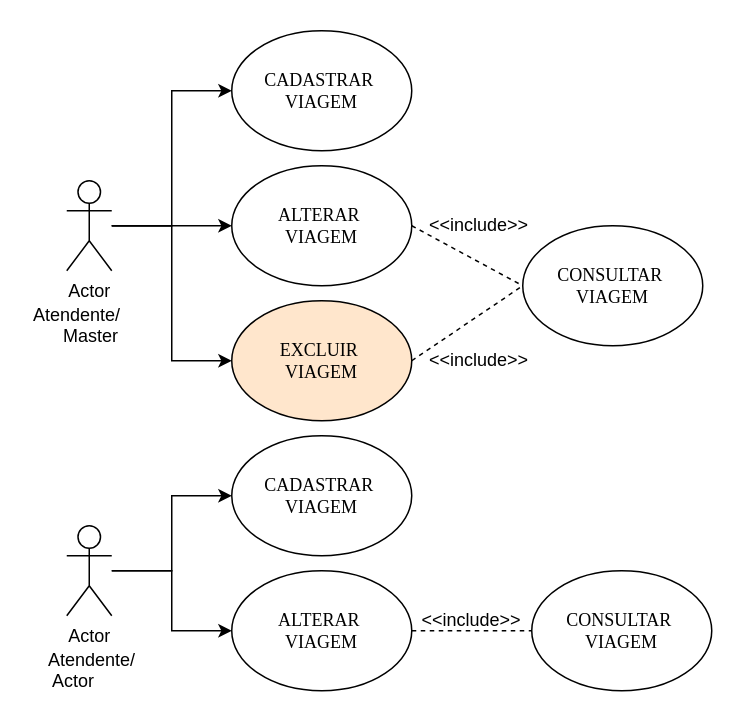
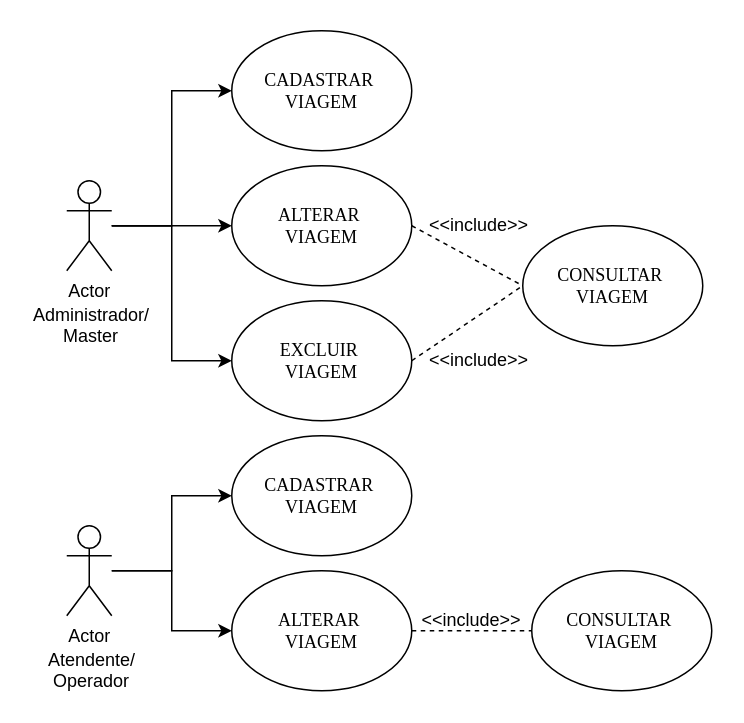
  <mxCell id="0" />
  <mxCell id="1" parent="0" />
  <mxCell id="2" style="edgeStyle=orthogonalEdgeStyle;rounded=0;orthogonalLoop=1;jettySize=auto;html=1;entryX=0;entryY=0.5;entryDx=0;entryDy=0;" edge="1" parent="1" source="5" target="6"><mxGeometry relative="1" as="geometry" /></mxCell>
  <mxCell id="3" style="edgeStyle=orthogonalEdgeStyle;rounded=0;orthogonalLoop=1;jettySize=auto;html=1;entryX=0;entryY=0.5;entryDx=0;entryDy=0;" edge="1" parent="1" source="5" target="8"><mxGeometry relative="1" as="geometry" /></mxCell>
  <mxCell id="4" style="edgeStyle=orthogonalEdgeStyle;rounded=0;orthogonalLoop=1;jettySize=auto;html=1;entryX=0;entryY=0.5;entryDx=0;entryDy=0;" edge="1" parent="1" source="5" target="7"><mxGeometry relative="1" as="geometry" /></mxCell>
  <mxCell id="5" value="Actor" style="shape=umlActor;verticalLabelPosition=bottom;labelBackgroundColor=#ffffff;verticalAlign=top;html=1;" vertex="1" parent="1"><mxGeometry x="44" y="120" width="30" height="60" as="geometry" /></mxCell>
  <mxCell id="6" value="&lt;font face=&quot;Times New Roman&quot;&gt;CADASTRAR&amp;nbsp; &lt;br&gt;VIAGEM&lt;br&gt;&lt;/font&gt;" style="ellipse;whiteSpace=wrap;html=1;" vertex="1" parent="1"><mxGeometry x="154" y="20" width="120" height="80" as="geometry" /></mxCell>
  <mxCell id="7" value="&lt;font face=&quot;Times New Roman&quot;&gt;ALTERAR&amp;nbsp;&lt;br&gt;&lt;/font&gt;&lt;span style=&quot;font-family: &amp;#34;times new roman&amp;#34;&quot;&gt;VIAGEM&lt;/span&gt;" style="ellipse;whiteSpace=wrap;html=1;" vertex="1" parent="1"><mxGeometry x="154" y="110" width="120" height="80" as="geometry" /></mxCell>
- <mxCell id="8" value="&lt;font face=&quot;Times New Roman&quot;&gt;EXCLUIR&amp;nbsp;&lt;br&gt;&lt;/font&gt;&lt;span style=&quot;font-family: &amp;#34;times new roman&amp;#34;&quot;&gt;VIAGEM&lt;/span&gt;&lt;font face=&quot;Times New Roman&quot;&gt;&lt;br&gt;&lt;/font&gt;" style="ellipse;whiteSpace=wrap;html=1;fillColor=#ffe6cc;" vertex="1" parent="1"><mxGeometry x="154" y="200" width="120" height="80" as="geometry" /></mxCell>
+ <mxCell id="8" value="&lt;font face=&quot;Times New Roman&quot;&gt;EXCLUIR&amp;nbsp;&lt;br&gt;&lt;/font&gt;&lt;span style=&quot;font-family: &amp;#34;times new roman&amp;#34;&quot;&gt;VIAGEM&lt;/span&gt;&lt;font face=&quot;Times New Roman&quot;&gt;&lt;br&gt;&lt;/font&gt;" style="ellipse;whiteSpace=wrap;html=1;" vertex="1" parent="1"><mxGeometry x="154" y="200" width="120" height="80" as="geometry" /></mxCell>
  <mxCell id="9" value="&lt;font face=&quot;Times New Roman&quot;&gt;CONSULTAR&amp;nbsp;&lt;br&gt;&lt;/font&gt;&lt;span style=&quot;font-family: &amp;#34;times new roman&amp;#34;&quot;&gt;VIAGEM&lt;/span&gt;&lt;font face=&quot;Times New Roman&quot;&gt;&lt;br&gt;&lt;/font&gt;" style="ellipse;whiteSpace=wrap;html=1;" vertex="1" parent="1"><mxGeometry x="348" y="150" width="120" height="80" as="geometry" /></mxCell>
  <mxCell id="10" value="" style="endArrow=none;dashed=1;html=1;entryX=0;entryY=0.5;entryDx=0;entryDy=0;" edge="1" parent="1" target="9"><mxGeometry width="50" height="50" relative="1" as="geometry"><mxPoint x="274" y="240" as="sourcePoint" /><mxPoint x="324" y="190" as="targetPoint" /></mxGeometry></mxCell>
  <mxCell id="11" value="" style="endArrow=none;dashed=1;html=1;exitX=1;exitY=0.5;exitDx=0;exitDy=0;entryX=0;entryY=0.5;entryDx=0;entryDy=0;" edge="1" parent="1" source="7" target="9"><mxGeometry width="50" height="50" relative="1" as="geometry"><mxPoint x="298" y="180" as="sourcePoint" /><mxPoint x="348" y="130" as="targetPoint" /></mxGeometry></mxCell>
  <mxCell id="12" value="&amp;lt;&amp;lt;include&amp;gt;&amp;gt;" style="text;html=1;resizable=0;points=[];autosize=1;align=left;verticalAlign=top;spacingTop=-4;" vertex="1" parent="1"><mxGeometry x="284" y="140" width="80" height="20" as="geometry" /></mxCell>
  <mxCell id="13" value="&amp;lt;&amp;lt;include&amp;gt;&amp;gt;" style="text;html=1;resizable=0;points=[];autosize=1;align=left;verticalAlign=top;spacingTop=-4;" vertex="1" parent="1"><mxGeometry x="284" y="230" width="80" height="20" as="geometry" /></mxCell>
- <mxCell id="14" value="Atendente/&lt;br&gt;&amp;nbsp; &amp;nbsp; &amp;nbsp; Master" style="text;html=1;resizable=0;points=[];autosize=1;align=left;verticalAlign=top;spacingTop=-4;" vertex="1" parent="1"><mxGeometry x="20" y="200" width="90" height="30" as="geometry" /></mxCell>
+ <mxCell id="14" value="Administrador/&lt;br&gt;&amp;nbsp; &amp;nbsp; &amp;nbsp; Master" style="text;html=1;resizable=0;points=[];autosize=1;align=left;verticalAlign=top;spacingTop=-4;" vertex="1" parent="1"><mxGeometry x="20" y="200" width="90" height="30" as="geometry" /></mxCell>
  <mxCell id="15" style="edgeStyle=orthogonalEdgeStyle;rounded=0;orthogonalLoop=1;jettySize=auto;html=1;entryX=0;entryY=0.5;entryDx=0;entryDy=0;" edge="1" parent="1" source="17" target="18"><mxGeometry relative="1" as="geometry" /></mxCell>
  <mxCell id="16" style="edgeStyle=orthogonalEdgeStyle;rounded=0;orthogonalLoop=1;jettySize=auto;html=1;entryX=0;entryY=0.5;entryDx=0;entryDy=0;" edge="1" parent="1" source="17" target="19"><mxGeometry relative="1" as="geometry" /></mxCell>
  <mxCell id="17" value="Actor" style="shape=umlActor;verticalLabelPosition=bottom;labelBackgroundColor=#ffffff;verticalAlign=top;html=1;" vertex="1" parent="1"><mxGeometry x="44" y="350" width="30" height="60" as="geometry" /></mxCell>
  <mxCell id="18" value="&lt;font face=&quot;Times New Roman&quot;&gt;CADASTRAR&amp;nbsp;&lt;br&gt;&lt;/font&gt;&lt;span style=&quot;font-family: &amp;#34;times new roman&amp;#34;&quot;&gt;VIAGEM&lt;/span&gt;&lt;font face=&quot;Times New Roman&quot;&gt;&lt;br&gt;&lt;/font&gt;" style="ellipse;whiteSpace=wrap;html=1;" vertex="1" parent="1"><mxGeometry x="154" y="290" width="120" height="80" as="geometry" /></mxCell>
  <mxCell id="19" value="&lt;font face=&quot;Times New Roman&quot;&gt;ALTERAR&amp;nbsp;&lt;br&gt;&lt;/font&gt;&lt;span style=&quot;font-family: &amp;#34;times new roman&amp;#34;&quot;&gt;VIAGEM&lt;/span&gt;&lt;font face=&quot;Times New Roman&quot;&gt;&lt;br&gt;&lt;/font&gt;" style="ellipse;whiteSpace=wrap;html=1;" vertex="1" parent="1"><mxGeometry x="154" y="380" width="120" height="80" as="geometry" /></mxCell>
  <mxCell id="20" value="&lt;font face=&quot;Times New Roman&quot;&gt;CONSULTAR&amp;nbsp;&lt;br&gt;&lt;/font&gt;&lt;span style=&quot;font-family: &amp;#34;times new roman&amp;#34;&quot;&gt;VIAGEM&lt;/span&gt;&lt;font face=&quot;Times New Roman&quot;&gt;&lt;br&gt;&lt;/font&gt;" style="ellipse;whiteSpace=wrap;html=1;" vertex="1" parent="1"><mxGeometry x="354" y="380" width="120" height="80" as="geometry" /></mxCell>
  <mxCell id="21" value="" style="endArrow=none;dashed=1;html=1;exitX=1;exitY=0.5;exitDx=0;exitDy=0;entryX=0;entryY=0.5;entryDx=0;entryDy=0;" edge="1" parent="1" source="19" target="20"><mxGeometry width="50" height="50" relative="1" as="geometry"><mxPoint x="298" y="450" as="sourcePoint" /><mxPoint x="348" y="400" as="targetPoint" /></mxGeometry></mxCell>
  <mxCell id="22" value="&amp;lt;&amp;lt;include&amp;gt;&amp;gt;" style="text;html=1;resizable=0;points=[];autosize=1;align=left;verticalAlign=top;spacingTop=-4;" vertex="1" parent="1"><mxGeometry x="279" y="403" width="80" height="20" as="geometry" /></mxCell>
- <mxCell id="23" value="&amp;nbsp; &amp;nbsp;Atendente/&lt;br&gt;&amp;nbsp; &amp;nbsp; Actor" style="text;html=1;resizable=0;points=[];autosize=1;align=left;verticalAlign=top;spacingTop=-4;" vertex="1" parent="1"><mxGeometry x="20" y="430" width="80" height="30" as="geometry" /></mxCell>
+ <mxCell id="23" value="&amp;nbsp; &amp;nbsp;Atendente/&lt;br&gt;&amp;nbsp; &amp;nbsp; Operador" style="text;html=1;resizable=0;points=[];autosize=1;align=left;verticalAlign=top;spacingTop=-4;" vertex="1" parent="1"><mxGeometry x="20" y="430" width="80" height="30" as="geometry" /></mxCell>
